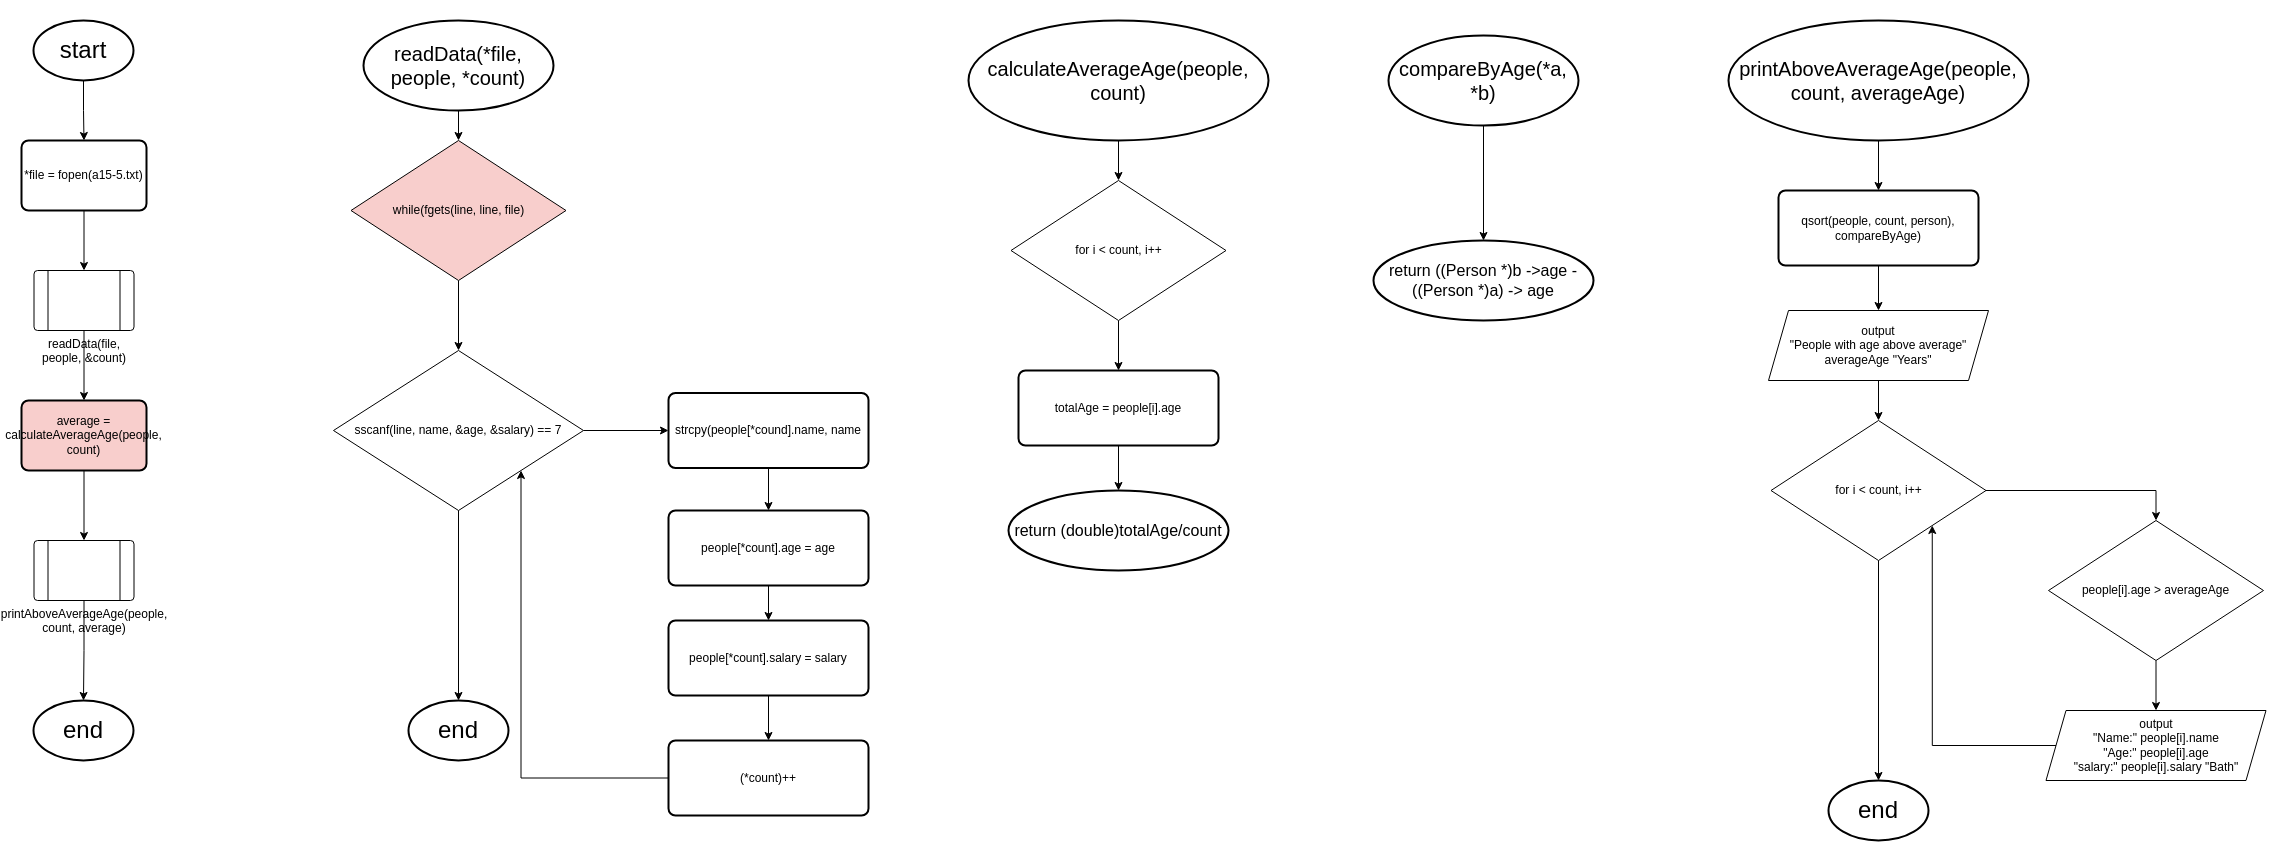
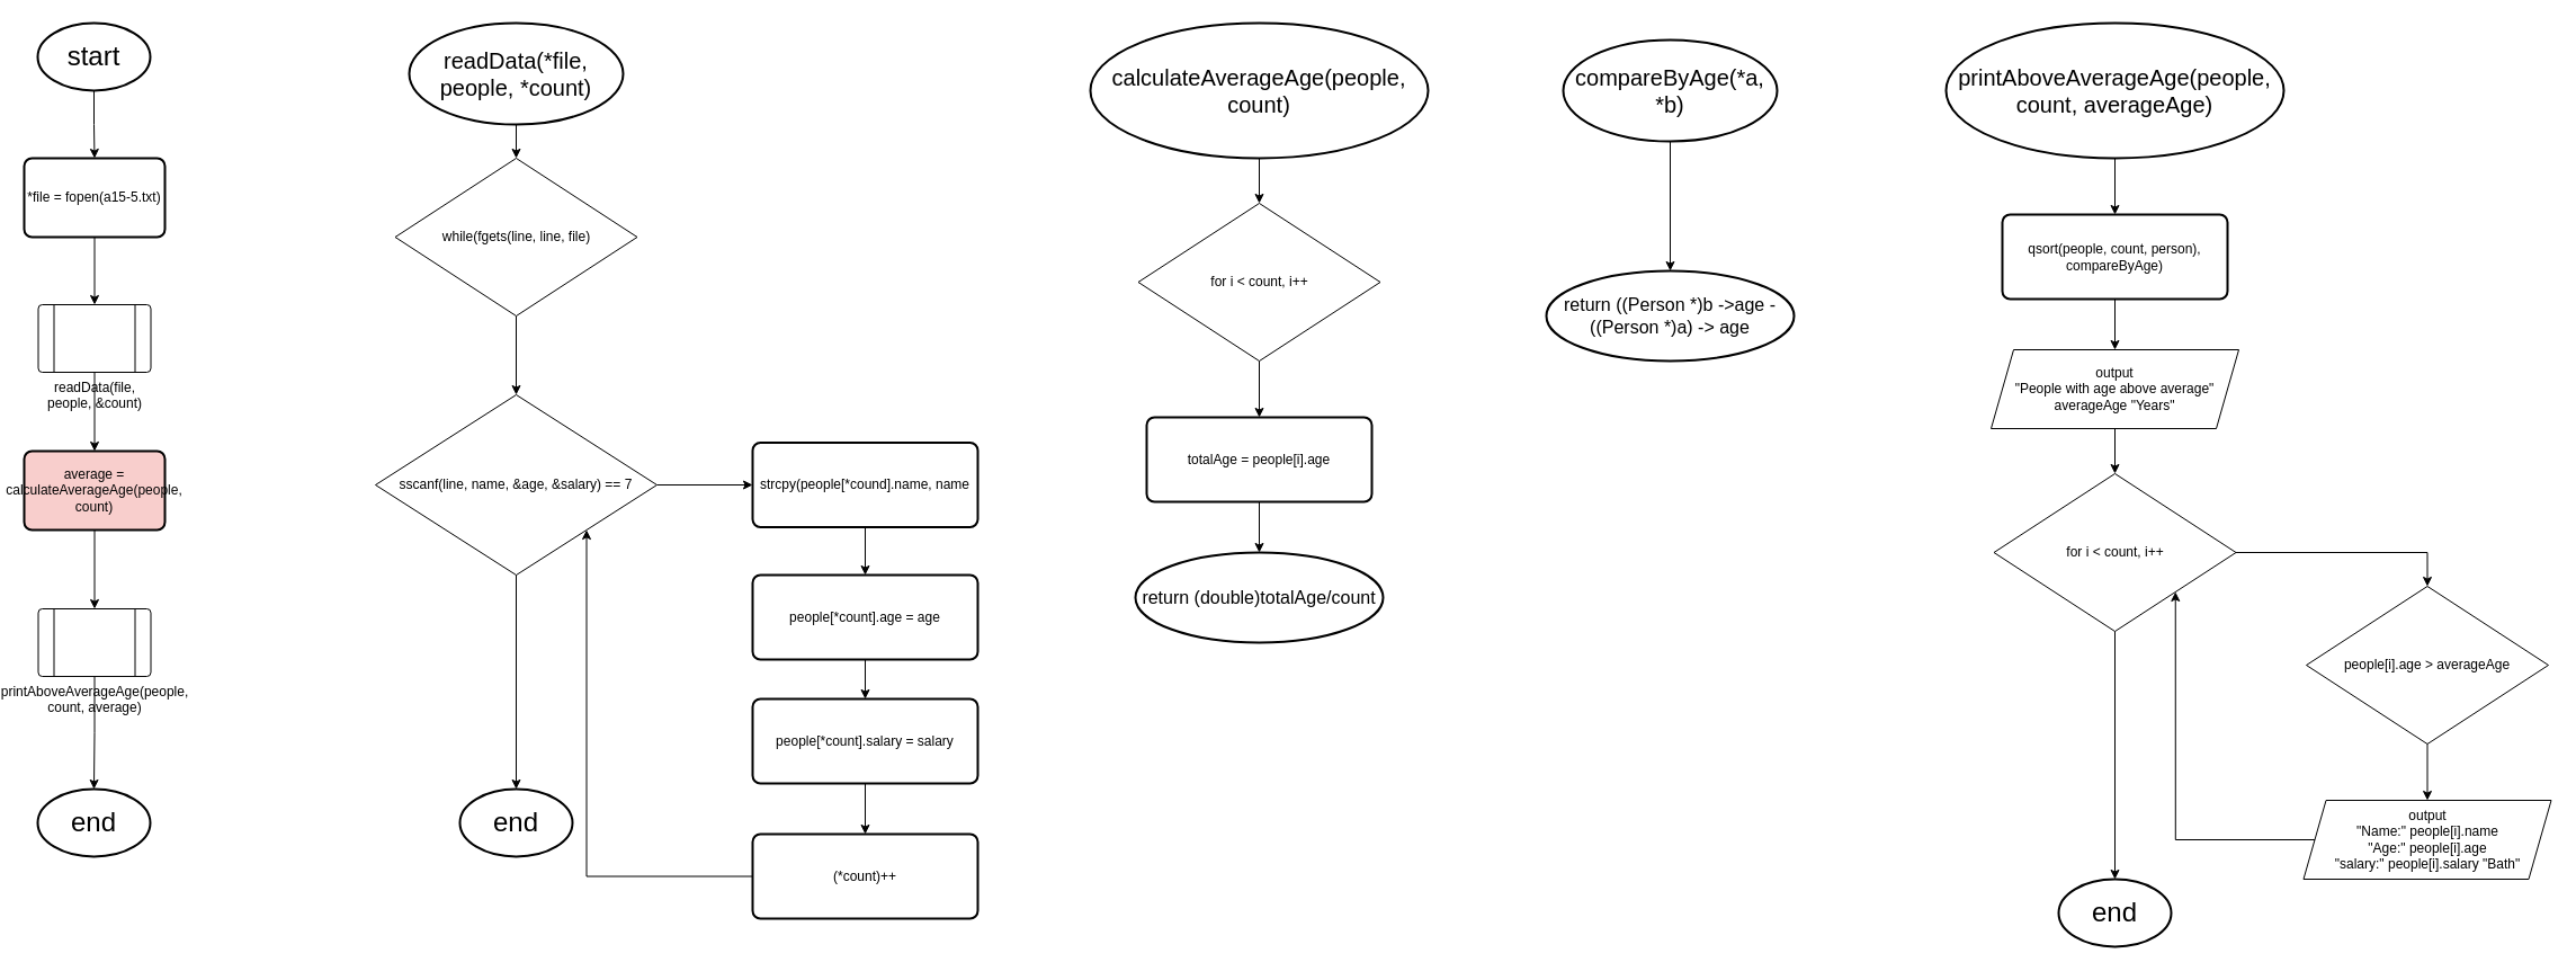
  <mxCell id="0" />
  <mxCell id="1" parent="0" />
  <mxCell id="2" style="edgeStyle=orthogonalEdgeStyle;rounded=0;orthogonalLoop=1;jettySize=auto;html=1;entryX=0.5;entryY=0;entryDx=0;entryDy=0;" edge="1" parent="1" source="3" target="6"><mxGeometry relative="1" as="geometry" /></mxCell>
  <mxCell id="3" value="&lt;font style=&quot;font-size: 24px;&quot;&gt;start&lt;/font&gt;" style="strokeWidth=2;html=1;shape=mxgraph.flowchart.start_1;whiteSpace=wrap;" vertex="1" parent="1"><mxGeometry x="32" y="20" width="100" height="60" as="geometry" /></mxCell>
  <mxCell id="4" value="&lt;font style=&quot;font-size: 24px;&quot;&gt;end&lt;/font&gt;" style="strokeWidth=2;html=1;shape=mxgraph.flowchart.start_1;whiteSpace=wrap;" vertex="1" parent="1"><mxGeometry x="32" y="700" width="100" height="60" as="geometry" /></mxCell>
  <mxCell id="5" style="edgeStyle=orthogonalEdgeStyle;rounded=0;orthogonalLoop=1;jettySize=auto;html=1;exitX=0.5;exitY=1;exitDx=0;exitDy=0;entryX=0.5;entryY=0;entryDx=0;entryDy=0;" edge="1" parent="1" source="6" target="12"><mxGeometry relative="1" as="geometry" /></mxCell>
  <mxCell id="6" value="*file = fopen(a15-5.txt)" style="rounded=1;whiteSpace=wrap;html=1;absoluteArcSize=1;arcSize=14;strokeWidth=2;" vertex="1" parent="1"><mxGeometry x="20" y="140" width="125" height="70" as="geometry" /></mxCell>
  <mxCell id="7" style="edgeStyle=orthogonalEdgeStyle;rounded=0;orthogonalLoop=1;jettySize=auto;html=1;entryX=0.5;entryY=0;entryDx=0;entryDy=0;" edge="1" parent="1" source="8" target="10"><mxGeometry relative="1" as="geometry" /></mxCell>
  <mxCell id="8" value="average = calculateAverageAge(people, count)" style="rounded=1;whiteSpace=wrap;html=1;absoluteArcSize=1;arcSize=14;strokeWidth=2;fillColor=#f8cecc;" vertex="1" parent="1"><mxGeometry x="20" y="400" width="125" height="70" as="geometry" /></mxCell>
  <mxCell id="9" style="edgeStyle=orthogonalEdgeStyle;rounded=0;orthogonalLoop=1;jettySize=auto;html=1;" edge="1" parent="1" source="10" target="4"><mxGeometry relative="1" as="geometry" /></mxCell>
  <mxCell id="10" value="printAboveAverageAge(people, count, average)" style="verticalLabelPosition=bottom;verticalAlign=top;html=1;shape=process;whiteSpace=wrap;rounded=1;size=0.14;arcSize=6;" vertex="1" parent="1"><mxGeometry x="32.5" y="540" width="100" height="60" as="geometry" /></mxCell>
  <mxCell id="11" style="edgeStyle=orthogonalEdgeStyle;rounded=0;orthogonalLoop=1;jettySize=auto;html=1;entryX=0.5;entryY=0;entryDx=0;entryDy=0;" edge="1" parent="1" source="12" target="8"><mxGeometry relative="1" as="geometry" /></mxCell>
  <mxCell id="12" value="readData(file, people, &amp;amp;count)" style="verticalLabelPosition=bottom;verticalAlign=top;html=1;shape=process;whiteSpace=wrap;rounded=1;size=0.14;arcSize=6;" vertex="1" parent="1"><mxGeometry x="32.5" y="270" width="100" height="60" as="geometry" /></mxCell>
  <mxCell id="13" style="edgeStyle=orthogonalEdgeStyle;rounded=0;orthogonalLoop=1;jettySize=auto;html=1;entryX=0.5;entryY=0;entryDx=0;entryDy=0;" edge="1" parent="1" source="14" target="17"><mxGeometry relative="1" as="geometry" /></mxCell>
  <mxCell id="14" value="&lt;font style=&quot;font-size: 20px;&quot;&gt;readData(*file, people, *count)&lt;/font&gt;" style="strokeWidth=2;html=1;shape=mxgraph.flowchart.start_1;whiteSpace=wrap;" vertex="1" parent="1"><mxGeometry x="362" y="20" width="190" height="90" as="geometry" /></mxCell>
  <mxCell id="15" value="&lt;font style=&quot;font-size: 24px;&quot;&gt;end&lt;/font&gt;" style="strokeWidth=2;html=1;shape=mxgraph.flowchart.start_1;whiteSpace=wrap;" vertex="1" parent="1"><mxGeometry x="407" y="700" width="100" height="60" as="geometry" /></mxCell>
  <mxCell id="16" style="edgeStyle=orthogonalEdgeStyle;rounded=0;orthogonalLoop=1;jettySize=auto;html=1;entryX=0.5;entryY=0;entryDx=0;entryDy=0;" edge="1" parent="1" source="17" target="19"><mxGeometry relative="1" as="geometry" /></mxCell>
- <mxCell id="17" value="while(fgets(line, line, file)" style="rhombus;whiteSpace=wrap;html=1;fillColor=#f8cecc;" vertex="1" parent="1"><mxGeometry x="349.5" y="140" width="215" height="140" as="geometry" /></mxCell>
+ <mxCell id="17" value="while(fgets(line, line, file)" style="rhombus;whiteSpace=wrap;html=1;" vertex="1" parent="1"><mxGeometry x="349.5" y="140" width="215" height="140" as="geometry" /></mxCell>
  <mxCell id="18" style="edgeStyle=orthogonalEdgeStyle;rounded=0;orthogonalLoop=1;jettySize=auto;html=1;entryX=0;entryY=0.5;entryDx=0;entryDy=0;" edge="1" parent="1" source="19" target="21"><mxGeometry relative="1" as="geometry" /></mxCell>
  <mxCell id="19" value="sscanf(line, name, &amp;amp;age, &amp;amp;salary) == 7" style="rhombus;whiteSpace=wrap;html=1;" vertex="1" parent="1"><mxGeometry x="332" y="350" width="250" height="160" as="geometry" /></mxCell>
  <mxCell id="20" style="edgeStyle=orthogonalEdgeStyle;rounded=0;orthogonalLoop=1;jettySize=auto;html=1;entryX=0.5;entryY=0;entryDx=0;entryDy=0;" edge="1" parent="1" source="21" target="23"><mxGeometry relative="1" as="geometry" /></mxCell>
  <mxCell id="21" value="strcpy(people[*cound].name, name" style="rounded=1;whiteSpace=wrap;html=1;absoluteArcSize=1;arcSize=14;strokeWidth=2;" vertex="1" parent="1"><mxGeometry x="667" y="392.5" width="200" height="75" as="geometry" /></mxCell>
  <mxCell id="22" style="edgeStyle=orthogonalEdgeStyle;rounded=0;orthogonalLoop=1;jettySize=auto;html=1;entryX=0.5;entryY=0;entryDx=0;entryDy=0;" edge="1" parent="1" source="23" target="25"><mxGeometry relative="1" as="geometry" /></mxCell>
  <mxCell id="23" value="people[*count].age = age" style="rounded=1;whiteSpace=wrap;html=1;absoluteArcSize=1;arcSize=14;strokeWidth=2;" vertex="1" parent="1"><mxGeometry x="667" y="510" width="200" height="75" as="geometry" /></mxCell>
  <mxCell id="24" style="edgeStyle=orthogonalEdgeStyle;rounded=0;orthogonalLoop=1;jettySize=auto;html=1;" edge="1" parent="1" source="25" target="27"><mxGeometry relative="1" as="geometry" /></mxCell>
  <mxCell id="25" value="people[*count].salary = salary" style="rounded=1;whiteSpace=wrap;html=1;absoluteArcSize=1;arcSize=14;strokeWidth=2;" vertex="1" parent="1"><mxGeometry x="667" y="620" width="200" height="75" as="geometry" /></mxCell>
  <mxCell id="26" style="edgeStyle=orthogonalEdgeStyle;rounded=0;orthogonalLoop=1;jettySize=auto;html=1;entryX=1;entryY=1;entryDx=0;entryDy=0;" edge="1" parent="1" source="27" target="19"><mxGeometry relative="1" as="geometry" /></mxCell>
  <mxCell id="27" value="(*count)++" style="rounded=1;whiteSpace=wrap;html=1;absoluteArcSize=1;arcSize=14;strokeWidth=2;" vertex="1" parent="1"><mxGeometry x="667" y="740" width="200" height="75" as="geometry" /></mxCell>
  <mxCell id="28" style="edgeStyle=orthogonalEdgeStyle;rounded=0;orthogonalLoop=1;jettySize=auto;html=1;entryX=0.5;entryY=0;entryDx=0;entryDy=0;entryPerimeter=0;" edge="1" parent="1" source="19" target="15"><mxGeometry relative="1" as="geometry" /></mxCell>
  <mxCell id="29" style="edgeStyle=orthogonalEdgeStyle;rounded=0;orthogonalLoop=1;jettySize=auto;html=1;entryX=0.5;entryY=0;entryDx=0;entryDy=0;" edge="1" parent="1" source="30" target="33"><mxGeometry relative="1" as="geometry" /></mxCell>
  <mxCell id="30" value="&lt;font style=&quot;font-size: 20px;&quot;&gt;calculateAverageAge(people, count)&lt;/font&gt;" style="strokeWidth=2;html=1;shape=mxgraph.flowchart.start_1;whiteSpace=wrap;" vertex="1" parent="1"><mxGeometry x="967" y="20" width="300" height="120" as="geometry" /></mxCell>
  <mxCell id="31" value="&lt;font style=&quot;font-size: 16px;&quot;&gt;return (double)totalAge/count&lt;/font&gt;" style="strokeWidth=2;html=1;shape=mxgraph.flowchart.start_1;whiteSpace=wrap;" vertex="1" parent="1"><mxGeometry x="1007" y="490" width="220" height="80" as="geometry" /></mxCell>
  <mxCell id="32" style="edgeStyle=orthogonalEdgeStyle;rounded=0;orthogonalLoop=1;jettySize=auto;html=1;entryX=0.5;entryY=0;entryDx=0;entryDy=0;" edge="1" parent="1" source="33" target="34"><mxGeometry relative="1" as="geometry" /></mxCell>
  <mxCell id="33" value="for i &amp;lt; count, i++" style="rhombus;whiteSpace=wrap;html=1;" vertex="1" parent="1"><mxGeometry x="1009.5" y="180" width="215" height="140" as="geometry" /></mxCell>
  <mxCell id="34" value="totalAge = people[i].age" style="rounded=1;whiteSpace=wrap;html=1;absoluteArcSize=1;arcSize=14;strokeWidth=2;" vertex="1" parent="1"><mxGeometry x="1017" y="370" width="200" height="75" as="geometry" /></mxCell>
  <mxCell id="35" style="edgeStyle=orthogonalEdgeStyle;rounded=0;orthogonalLoop=1;jettySize=auto;html=1;entryX=0.5;entryY=0;entryDx=0;entryDy=0;entryPerimeter=0;" edge="1" parent="1" source="34" target="31"><mxGeometry relative="1" as="geometry" /></mxCell>
  <mxCell id="36" value="&lt;font style=&quot;font-size: 20px;&quot;&gt;compareByAge(*a, *b)&lt;/font&gt;" style="strokeWidth=2;html=1;shape=mxgraph.flowchart.start_1;whiteSpace=wrap;" vertex="1" parent="1"><mxGeometry x="1387" y="35" width="190" height="90" as="geometry" /></mxCell>
  <mxCell id="37" value="&lt;font style=&quot;font-size: 16px;&quot;&gt;return ((Person *)b -&amp;gt;age - ((Person *)a) -&amp;gt; age&lt;/font&gt;" style="strokeWidth=2;html=1;shape=mxgraph.flowchart.start_1;whiteSpace=wrap;" vertex="1" parent="1"><mxGeometry x="1372" y="240" width="220" height="80" as="geometry" /></mxCell>
  <mxCell id="38" style="edgeStyle=orthogonalEdgeStyle;rounded=0;orthogonalLoop=1;jettySize=auto;html=1;entryX=0.5;entryY=0;entryDx=0;entryDy=0;entryPerimeter=0;" edge="1" parent="1" source="36" target="37"><mxGeometry relative="1" as="geometry" /></mxCell>
  <mxCell id="39" style="edgeStyle=orthogonalEdgeStyle;rounded=0;orthogonalLoop=1;jettySize=auto;html=1;" edge="1" parent="1" source="40" target="42"><mxGeometry relative="1" as="geometry" /></mxCell>
  <mxCell id="40" value="&lt;font style=&quot;font-size: 20px;&quot;&gt;printAboveAverageAge(people, count, averageAge)&lt;/font&gt;" style="strokeWidth=2;html=1;shape=mxgraph.flowchart.start_1;whiteSpace=wrap;" vertex="1" parent="1"><mxGeometry x="1727" y="20" width="300" height="120" as="geometry" /></mxCell>
  <mxCell id="41" style="edgeStyle=orthogonalEdgeStyle;rounded=0;orthogonalLoop=1;jettySize=auto;html=1;entryX=0.5;entryY=0;entryDx=0;entryDy=0;" edge="1" parent="1" source="42" target="44"><mxGeometry relative="1" as="geometry" /></mxCell>
  <mxCell id="42" value="qsort(people, count, person), compareByAge)" style="rounded=1;whiteSpace=wrap;html=1;absoluteArcSize=1;arcSize=14;strokeWidth=2;" vertex="1" parent="1"><mxGeometry x="1777" y="190" width="200" height="75" as="geometry" /></mxCell>
  <mxCell id="43" style="edgeStyle=orthogonalEdgeStyle;rounded=0;orthogonalLoop=1;jettySize=auto;html=1;entryX=0.5;entryY=0;entryDx=0;entryDy=0;" edge="1" parent="1" source="44" target="46"><mxGeometry relative="1" as="geometry" /></mxCell>
  <mxCell id="44" value="output&lt;br&gt;&quot;People with age above average&quot; averageAge &quot;Years&quot;" style="shape=parallelogram;perimeter=parallelogramPerimeter;whiteSpace=wrap;html=1;fixedSize=1;" vertex="1" parent="1"><mxGeometry x="1767" y="310" width="220" height="70" as="geometry" /></mxCell>
  <mxCell id="45" style="edgeStyle=orthogonalEdgeStyle;rounded=0;orthogonalLoop=1;jettySize=auto;html=1;entryX=0.5;entryY=0;entryDx=0;entryDy=0;" edge="1" parent="1" source="46" target="48"><mxGeometry relative="1" as="geometry" /></mxCell>
  <mxCell id="46" value="for i &amp;lt; count, i++" style="rhombus;whiteSpace=wrap;html=1;" vertex="1" parent="1"><mxGeometry x="1769.5" y="420" width="215" height="140" as="geometry" /></mxCell>
  <mxCell id="47" style="edgeStyle=orthogonalEdgeStyle;rounded=0;orthogonalLoop=1;jettySize=auto;html=1;entryX=0.5;entryY=0;entryDx=0;entryDy=0;" edge="1" parent="1" source="48" target="50"><mxGeometry relative="1" as="geometry" /></mxCell>
  <mxCell id="48" value="people[i].age &amp;gt; averageAge" style="rhombus;whiteSpace=wrap;html=1;" vertex="1" parent="1"><mxGeometry x="2047" y="520" width="215" height="140" as="geometry" /></mxCell>
  <mxCell id="49" style="edgeStyle=orthogonalEdgeStyle;rounded=0;orthogonalLoop=1;jettySize=auto;html=1;entryX=1;entryY=1;entryDx=0;entryDy=0;" edge="1" parent="1" source="50" target="46"><mxGeometry relative="1" as="geometry" /></mxCell>
  <mxCell id="50" value="output&lt;div&gt;&quot;Name:&quot; people[i].name&lt;br&gt;&quot;Age:&quot; people[i].age&lt;br&gt;&quot;salary:&quot; people[i].salary &quot;Bath&quot;&lt;/div&gt;" style="shape=parallelogram;perimeter=parallelogramPerimeter;whiteSpace=wrap;html=1;fixedSize=1;" vertex="1" parent="1"><mxGeometry x="2044.5" y="710" width="220" height="70" as="geometry" /></mxCell>
  <mxCell id="51" value="&lt;font style=&quot;font-size: 24px;&quot;&gt;end&lt;/font&gt;" style="strokeWidth=2;html=1;shape=mxgraph.flowchart.start_1;whiteSpace=wrap;" vertex="1" parent="1"><mxGeometry x="1827" y="780" width="100" height="60" as="geometry" /></mxCell>
  <mxCell id="52" style="edgeStyle=orthogonalEdgeStyle;rounded=0;orthogonalLoop=1;jettySize=auto;html=1;entryX=0.5;entryY=0;entryDx=0;entryDy=0;entryPerimeter=0;" edge="1" parent="1" source="46" target="51"><mxGeometry relative="1" as="geometry" /></mxCell>
